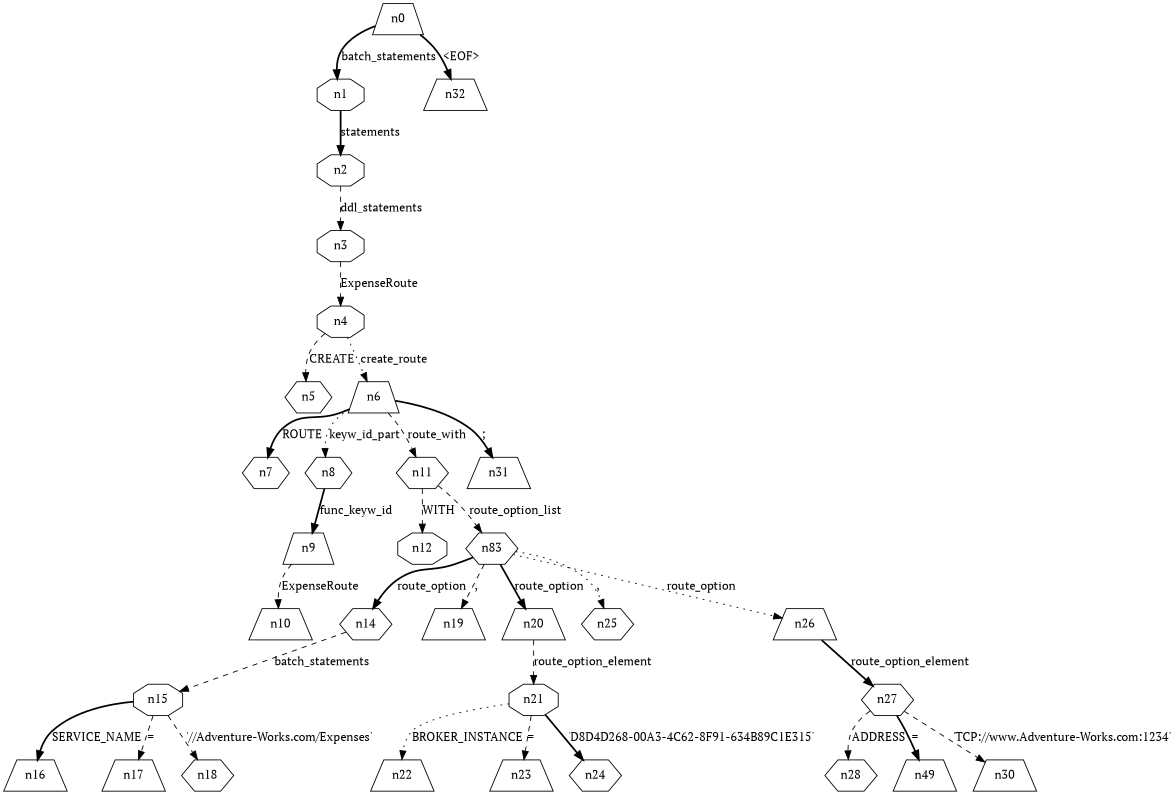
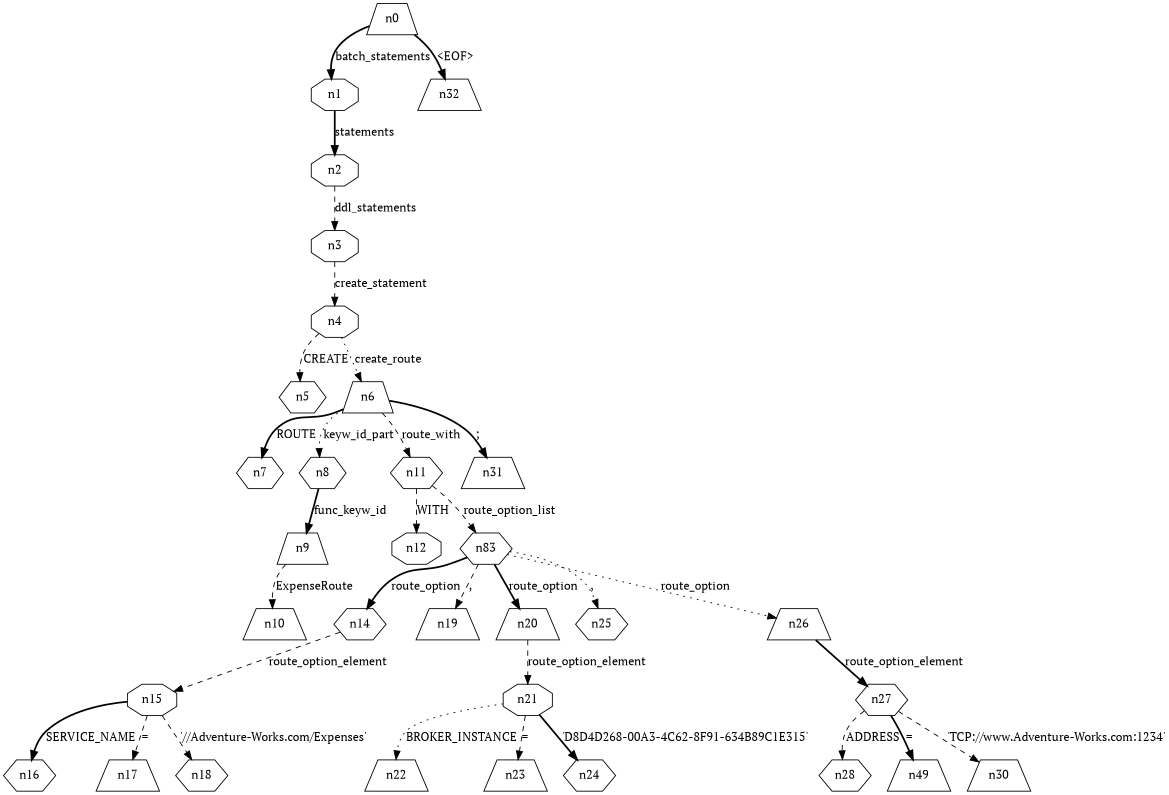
  digraph {
    fontname="PT Serif"
    node [fontname="PT Serif" shape=trapezium]
    edge [fontname="PT Serif" style=dashed]
    n1 [shape=octagon]
    n0
    n32
    n2 [shape=octagon]
    n3 [shape=octagon]
    n4 [shape=octagon]
    n5 [shape=hexagon]
    n6
    n7 [shape=hexagon]
    n8 [shape=hexagon]
    n11 [shape=hexagon]
    n31
    n9
    n12 [shape=octagon]
    n13 [label=n83 shape=hexagon]
    n10
    n14 [shape=hexagon]
    n19
    n20
    n25 [shape=hexagon]
    n26
    n15 [shape=octagon]
    n21 [shape=octagon]
    n27 [shape=hexagon]
-   n16
+   n16 [shape=hexagon]
    n17
    n18 [shape=hexagon]
    n22
    n23
    n24 [shape=hexagon]
    n28 [shape=hexagon]
    n29 [label=n49]
    n30
    n1 -> n2 [label=statements style=bold]
    n0 -> n1 [label=batch_statements style=bold]
    n0 -> n32 [label="<EOF>" style=bold]
    n2 -> n3 [label=ddl_statements]
-   n3 -> n4 [label=ExpenseRoute]
+   n3 -> n4 [label=create_statement]
    n4 -> n5 [label=CREATE]
    n4 -> n6 [label=create_route style=dotted]
    n6 -> n7 [label=ROUTE style=bold]
    n6 -> n8 [label=keyw_id_part style=dotted]
    n6 -> n11 [label=route_with]
    n6 -> n31 [label=";" style=bold]
    n8 -> n9 [label=func_keyw_id style=bold]
    n11 -> n12 [label=WITH]
    n11 -> n13 [label=route_option_list]
    n9 -> n10 [label=ExpenseRoute]
    n13 -> n14 [label=route_option style=bold]
    n13 -> n19 [label=","]
    n13 -> n20 [label=route_option style=bold]
    n13 -> n25 [label="," style=dotted]
    n13 -> n26 [label=route_option style=dotted]
-   n14 -> n15 [label=batch_statements]
+   n14 -> n15 [label=route_option_element]
    n20 -> n21 [label=route_option_element]
    n26 -> n27 [label=route_option_element style=bold]
    n15 -> n16 [label=SERVICE_NAME style=bold]
    n15 -> n17 [label="="]
    n15 -> n18 [label="'//Adventure-Works.com/Expenses'"]
    n21 -> n22 [label=BROKER_INSTANCE style=dotted]
    n21 -> n23 [label="="]
    n21 -> n24 [label="'D8D4D268-00A3-4C62-8F91-634B89C1E315'" style=bold]
    n27 -> n28 [label=ADDRESS]
    n27 -> n29 [label="=" style=bold]
    n27 -> n30 [label="'TCP://www.Adventure-Works.com:1234'"]
  }
